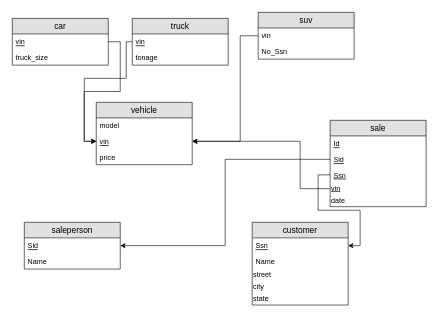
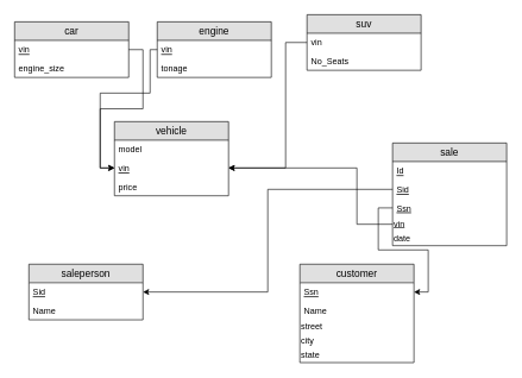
  <mxCell id="0" />
  <mxCell id="1" parent="0" />
  <mxCell id="2" value="vehicle" style="swimlane;fontStyle=0;childLayout=stackLayout;horizontal=1;startSize=26;fillColor=#e0e0e0;horizontalStack=0;resizeParent=1;resizeParentMax=0;resizeLast=0;collapsible=1;marginBottom=0;swimlaneFillColor=#ffffff;align=center;fontSize=14;" vertex="1" parent="1"><mxGeometry x="160" y="170" width="160" height="104" as="geometry" /></mxCell>
  <mxCell id="3" value="model" style="text;strokeColor=none;fillColor=none;spacingLeft=4;spacingRight=4;overflow=hidden;rotatable=0;points=[[0,0.5],[1,0.5]];portConstraint=eastwest;fontSize=12;" vertex="1" parent="2"><mxGeometry y="26" width="160" height="26" as="geometry" /></mxCell>
  <mxCell id="4" value="vin" style="text;strokeColor=none;fillColor=none;spacingLeft=4;spacingRight=4;overflow=hidden;rotatable=0;points=[[0,0.5],[1,0.5]];portConstraint=eastwest;fontSize=12;fontStyle=4" vertex="1" parent="2"><mxGeometry y="52" width="160" height="26" as="geometry" /></mxCell>
  <mxCell id="5" value="price" style="text;strokeColor=none;fillColor=none;spacingLeft=4;spacingRight=4;overflow=hidden;rotatable=0;points=[[0,0.5],[1,0.5]];portConstraint=eastwest;fontSize=12;" vertex="1" parent="2"><mxGeometry y="78" width="160" height="26" as="geometry" /></mxCell>
  <mxCell id="6" value="car" style="swimlane;fontStyle=0;childLayout=stackLayout;horizontal=1;startSize=26;fillColor=#e0e0e0;horizontalStack=0;resizeParent=1;resizeParentMax=0;resizeLast=0;collapsible=1;marginBottom=0;swimlaneFillColor=#ffffff;align=center;fontSize=14;" vertex="1" parent="1"><mxGeometry x="20" y="30" width="160" height="78" as="geometry" /></mxCell>
  <mxCell id="7" value="vin" style="text;strokeColor=none;fillColor=none;spacingLeft=4;spacingRight=4;overflow=hidden;rotatable=0;points=[[0,0.5],[1,0.5]];portConstraint=eastwest;fontSize=12;fontStyle=4" vertex="1" parent="6"><mxGeometry y="26" width="160" height="26" as="geometry" /></mxCell>
- <mxCell id="8" value="truck_size" style="text;strokeColor=none;fillColor=none;spacingLeft=4;spacingRight=4;overflow=hidden;rotatable=0;points=[[0,0.5],[1,0.5]];portConstraint=eastwest;fontSize=12;" vertex="1" parent="6"><mxGeometry y="52" width="160" height="26" as="geometry" /></mxCell>
- <mxCell id="9" value="truck" style="swimlane;fontStyle=0;childLayout=stackLayout;horizontal=1;startSize=26;fillColor=#e0e0e0;horizontalStack=0;resizeParent=1;resizeParentMax=0;resizeLast=0;collapsible=1;marginBottom=0;swimlaneFillColor=#ffffff;align=center;fontSize=14;" vertex="1" parent="1"><mxGeometry x="220" y="30" width="160" height="78" as="geometry" /></mxCell>
+ <mxCell id="8" value="engine_size" style="text;strokeColor=none;fillColor=none;spacingLeft=4;spacingRight=4;overflow=hidden;rotatable=0;points=[[0,0.5],[1,0.5]];portConstraint=eastwest;fontSize=12;" vertex="1" parent="6"><mxGeometry y="52" width="160" height="26" as="geometry" /></mxCell>
+ <mxCell id="9" value="engine" style="swimlane;fontStyle=0;childLayout=stackLayout;horizontal=1;startSize=26;fillColor=#e0e0e0;horizontalStack=0;resizeParent=1;resizeParentMax=0;resizeLast=0;collapsible=1;marginBottom=0;swimlaneFillColor=#ffffff;align=center;fontSize=14;" vertex="1" parent="1"><mxGeometry x="220" y="30" width="160" height="78" as="geometry" /></mxCell>
  <mxCell id="10" value="vin" style="text;strokeColor=none;fillColor=none;spacingLeft=4;spacingRight=4;overflow=hidden;rotatable=0;points=[[0,0.5],[1,0.5]];portConstraint=eastwest;fontSize=12;fontStyle=4" vertex="1" parent="9"><mxGeometry y="26" width="160" height="26" as="geometry" /></mxCell>
  <mxCell id="11" value="tonage" style="text;strokeColor=none;fillColor=none;spacingLeft=4;spacingRight=4;overflow=hidden;rotatable=0;points=[[0,0.5],[1,0.5]];portConstraint=eastwest;fontSize=12;" vertex="1" parent="9"><mxGeometry y="52" width="160" height="26" as="geometry" /></mxCell>
  <mxCell id="12" value="suv" style="swimlane;fontStyle=0;childLayout=stackLayout;horizontal=1;startSize=26;fillColor=#e0e0e0;horizontalStack=0;resizeParent=1;resizeParentMax=0;resizeLast=0;collapsible=1;marginBottom=0;swimlaneFillColor=#ffffff;align=center;fontSize=14;" vertex="1" parent="1"><mxGeometry x="430" y="20" width="160" height="78" as="geometry" /></mxCell>
  <mxCell id="13" value="vin" style="text;strokeColor=none;fillColor=none;spacingLeft=4;spacingRight=4;overflow=hidden;rotatable=0;points=[[0,0.5],[1,0.5]];portConstraint=eastwest;fontSize=12;" vertex="1" parent="12"><mxGeometry y="26" width="160" height="26" as="geometry" /></mxCell>
- <mxCell id="14" value="No_Ssn" style="text;strokeColor=none;fillColor=none;spacingLeft=4;spacingRight=4;overflow=hidden;rotatable=0;points=[[0,0.5],[1,0.5]];portConstraint=eastwest;fontSize=12;" vertex="1" parent="12"><mxGeometry y="52" width="160" height="26" as="geometry" /></mxCell>
+ <mxCell id="14" value="No_Seats" style="text;strokeColor=none;fillColor=none;spacingLeft=4;spacingRight=4;overflow=hidden;rotatable=0;points=[[0,0.5],[1,0.5]];portConstraint=eastwest;fontSize=12;" vertex="1" parent="12"><mxGeometry y="52" width="160" height="26" as="geometry" /></mxCell>
  <mxCell id="15" style="edgeStyle=orthogonalEdgeStyle;rounded=0;orthogonalLoop=1;jettySize=auto;html=1;entryX=1;entryY=0.5;entryDx=0;entryDy=0;" edge="1" parent="1" source="13" target="4"><mxGeometry relative="1" as="geometry"><mxPoint x="390" y="250" as="targetPoint" /><Array as="points"><mxPoint x="400" y="59" /><mxPoint x="400" y="235" /></Array></mxGeometry></mxCell>
  <mxCell id="16" style="edgeStyle=orthogonalEdgeStyle;rounded=0;orthogonalLoop=1;jettySize=auto;html=1;entryX=0;entryY=0.5;entryDx=0;entryDy=0;" edge="1" parent="1" source="10" target="4"><mxGeometry relative="1" as="geometry"><Array as="points"><mxPoint x="210" y="69" /><mxPoint x="210" y="130" /><mxPoint x="140" y="130" /><mxPoint x="140" y="235" /></Array></mxGeometry></mxCell>
  <mxCell id="17" style="edgeStyle=orthogonalEdgeStyle;rounded=0;orthogonalLoop=1;jettySize=auto;html=1;entryX=0;entryY=0.5;entryDx=0;entryDy=0;" edge="1" parent="1" source="7" target="4"><mxGeometry relative="1" as="geometry" /></mxCell>
  <mxCell id="18" value="saleperson" style="swimlane;fontStyle=0;childLayout=stackLayout;horizontal=1;startSize=26;fillColor=#e0e0e0;horizontalStack=0;resizeParent=1;resizeParentMax=0;resizeLast=0;collapsible=1;marginBottom=0;swimlaneFillColor=#ffffff;align=center;fontSize=14;" vertex="1" parent="1"><mxGeometry x="40" y="370" width="160" height="78" as="geometry" /></mxCell>
  <mxCell id="19" value="Sid" style="text;strokeColor=none;fillColor=none;spacingLeft=4;spacingRight=4;overflow=hidden;rotatable=0;points=[[0,0.5],[1,0.5]];portConstraint=eastwest;fontSize=12;fontStyle=4" vertex="1" parent="18"><mxGeometry y="26" width="160" height="26" as="geometry" /></mxCell>
  <mxCell id="20" value="Name" style="text;strokeColor=none;fillColor=none;spacingLeft=4;spacingRight=4;overflow=hidden;rotatable=0;points=[[0,0.5],[1,0.5]];portConstraint=eastwest;fontSize=12;" vertex="1" parent="18"><mxGeometry y="52" width="160" height="26" as="geometry" /></mxCell>
  <mxCell id="21" value="customer" style="swimlane;fontStyle=0;childLayout=stackLayout;horizontal=1;startSize=26;fillColor=#e0e0e0;horizontalStack=0;resizeParent=1;resizeParentMax=0;resizeLast=0;collapsible=1;marginBottom=0;swimlaneFillColor=#ffffff;align=center;fontSize=14;" vertex="1" parent="1"><mxGeometry x="420" y="370" width="160" height="138" as="geometry" /></mxCell>
  <mxCell id="22" value="Ssn" style="text;strokeColor=none;fillColor=none;spacingLeft=4;spacingRight=4;overflow=hidden;rotatable=0;points=[[0,0.5],[1,0.5]];portConstraint=eastwest;fontSize=12;fontStyle=4" vertex="1" parent="21"><mxGeometry y="26" width="160" height="26" as="geometry" /></mxCell>
  <mxCell id="23" value="Name" style="text;strokeColor=none;fillColor=none;spacingLeft=4;spacingRight=4;overflow=hidden;rotatable=0;points=[[0,0.5],[1,0.5]];portConstraint=eastwest;fontSize=12;" vertex="1" parent="21"><mxGeometry y="52" width="160" height="26" as="geometry" /></mxCell>
  <mxCell id="24" value="street" style="text;html=1;align=left;verticalAlign=middle;resizable=0;points=[];autosize=1;" vertex="1" parent="21"><mxGeometry y="78" width="160" height="20" as="geometry" /></mxCell>
  <mxCell id="25" value="city" style="text;html=1;align=left;verticalAlign=middle;resizable=0;points=[];autosize=1;" vertex="1" parent="21"><mxGeometry y="98" width="160" height="20" as="geometry" /></mxCell>
  <mxCell id="26" value="state" style="text;html=1;align=left;verticalAlign=middle;resizable=0;points=[];autosize=1;" vertex="1" parent="21"><mxGeometry y="118" width="160" height="20" as="geometry" /></mxCell>
  <mxCell id="27" value="sale" style="swimlane;fontStyle=0;childLayout=stackLayout;horizontal=1;startSize=26;fillColor=#e0e0e0;horizontalStack=0;resizeParent=1;resizeParentMax=0;resizeLast=0;collapsible=1;marginBottom=0;swimlaneFillColor=#ffffff;align=center;fontSize=14;" vertex="1" parent="1"><mxGeometry x="550" y="200" width="160" height="144" as="geometry" /></mxCell>
  <mxCell id="28" value="Id" style="text;strokeColor=none;fillColor=none;spacingLeft=4;spacingRight=4;overflow=hidden;rotatable=0;points=[[0,0.5],[1,0.5]];portConstraint=eastwest;fontSize=12;fontStyle=4" vertex="1" parent="27"><mxGeometry y="26" width="160" height="26" as="geometry" /></mxCell>
  <mxCell id="29" value="Sid" style="text;strokeColor=none;fillColor=none;spacingLeft=4;spacingRight=4;overflow=hidden;rotatable=0;points=[[0,0.5],[1,0.5]];portConstraint=eastwest;fontSize=12;fontStyle=4" vertex="1" parent="27"><mxGeometry y="52" width="160" height="26" as="geometry" /></mxCell>
  <mxCell id="30" value="Ssn" style="text;strokeColor=none;fillColor=none;spacingLeft=4;spacingRight=4;overflow=hidden;rotatable=0;points=[[0,0.5],[1,0.5]];portConstraint=eastwest;fontSize=12;fontStyle=4" vertex="1" parent="27"><mxGeometry y="78" width="160" height="26" as="geometry" /></mxCell>
  <mxCell id="31" value="&lt;u&gt;vin&lt;/u&gt;" style="text;html=1;align=left;verticalAlign=middle;resizable=0;points=[];autosize=1;" vertex="1" parent="27"><mxGeometry y="104" width="160" height="20" as="geometry" /></mxCell>
  <mxCell id="32" value="date" style="text;html=1;align=left;verticalAlign=middle;resizable=0;points=[];autosize=1;" vertex="1" parent="27"><mxGeometry y="124" width="160" height="20" as="geometry" /></mxCell>
  <mxCell id="33" style="edgeStyle=orthogonalEdgeStyle;rounded=0;orthogonalLoop=1;jettySize=auto;html=1;entryX=1;entryY=0.5;entryDx=0;entryDy=0;" edge="1" parent="1" source="29" target="19"><mxGeometry relative="1" as="geometry" /></mxCell>
  <mxCell id="34" style="edgeStyle=orthogonalEdgeStyle;rounded=0;orthogonalLoop=1;jettySize=auto;html=1;entryX=1;entryY=0.5;entryDx=0;entryDy=0;" edge="1" parent="1" source="30" target="22"><mxGeometry relative="1" as="geometry" /></mxCell>
  <mxCell id="35" style="edgeStyle=orthogonalEdgeStyle;rounded=0;orthogonalLoop=1;jettySize=auto;html=1;entryX=1;entryY=0.5;entryDx=0;entryDy=0;" edge="1" parent="1" source="31" target="4"><mxGeometry relative="1" as="geometry"><Array as="points"><mxPoint x="500" y="314" /><mxPoint x="500" y="235" /></Array></mxGeometry></mxCell>
